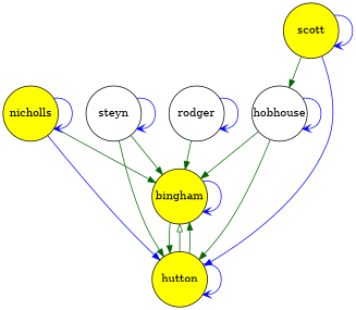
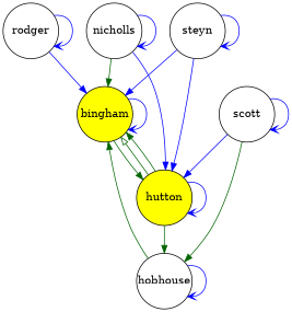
  digraph {
    node [fillcolor=white fixedsize=true shape=circle style=filled]
    edge [arrowhead=normal color=darkgreen penwidth=1]
    bingham [fillcolor=yellow height=1 width=1]
    hutton [fillcolor=yellow height=1 width=1]
-   nicholls [fillcolor=yellow height=1 width=1]
+   nicholls [height=1 width=1]
    steyn [height=1 width=1]
    hobhouse [height=1 width=1]
-   scott [fillcolor=yellow height=1 width=1]
+   scott [height=1 width=1]
    rodger [height=1 width=1]
    bingham -> bingham [arrowhead=vee color=blue]
    bingham -> hutton
    hutton -> bingham [arrowhead=onormal]
    hutton -> bingham
    hutton -> hutton [arrowhead=vee color=blue]
    nicholls -> bingham
    nicholls -> hutton [color=blue]
    nicholls -> nicholls [arrowhead=vee color=blue]
-   steyn -> bingham
-   steyn -> hutton
+   steyn -> bingham [color=blue]
+   steyn -> hutton [color=blue]
    steyn -> steyn [arrowhead=vee color=blue]
    hobhouse -> bingham
-   hobhouse -> hutton
+   hutton -> hobhouse
    hobhouse -> hobhouse [arrowhead=vee color=blue]
    scott -> hutton [color=blue]
    scott -> hobhouse
    scott -> scott [arrowhead=vee color=blue]
-   rodger -> bingham
+   rodger -> bingham [color=blue]
    rodger -> rodger [arrowhead=vee color=blue]
  }
